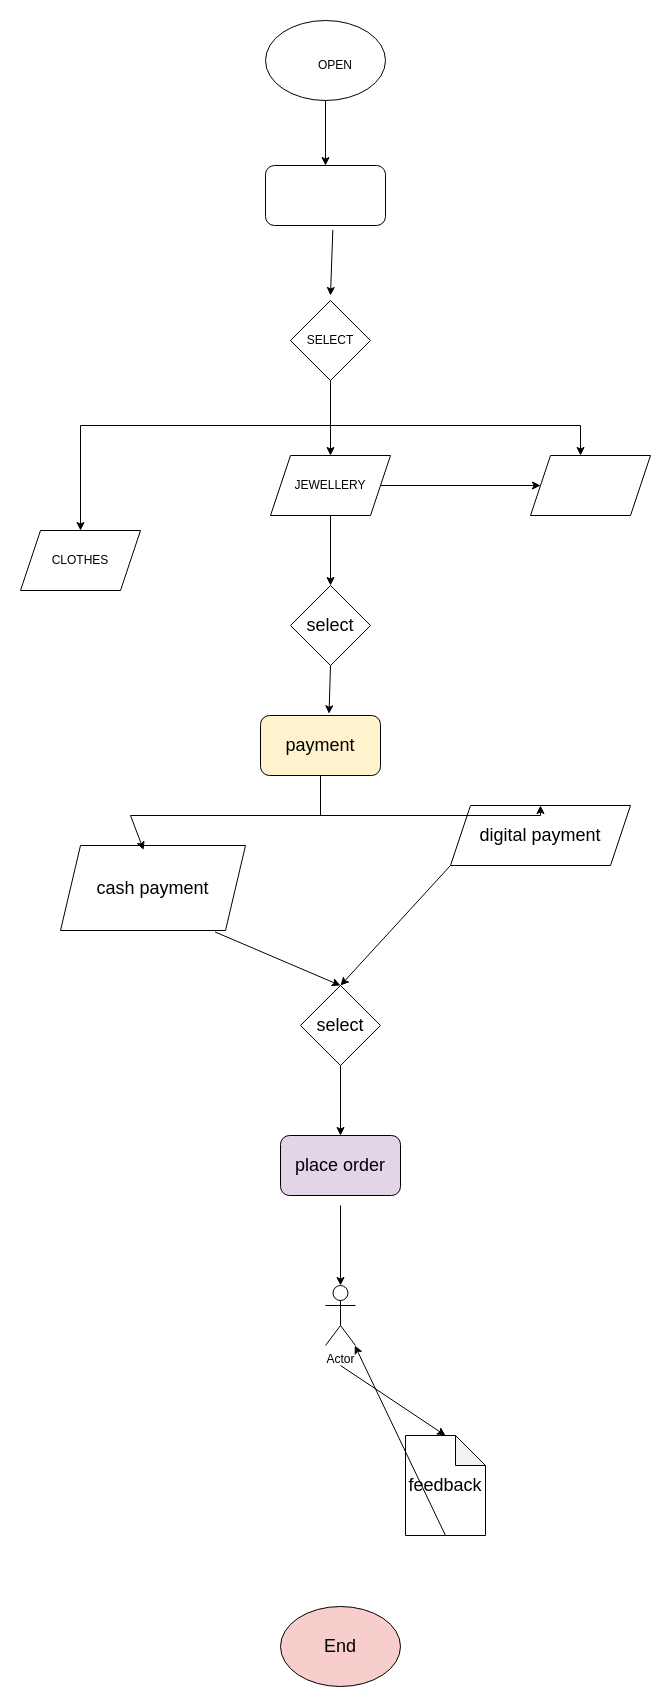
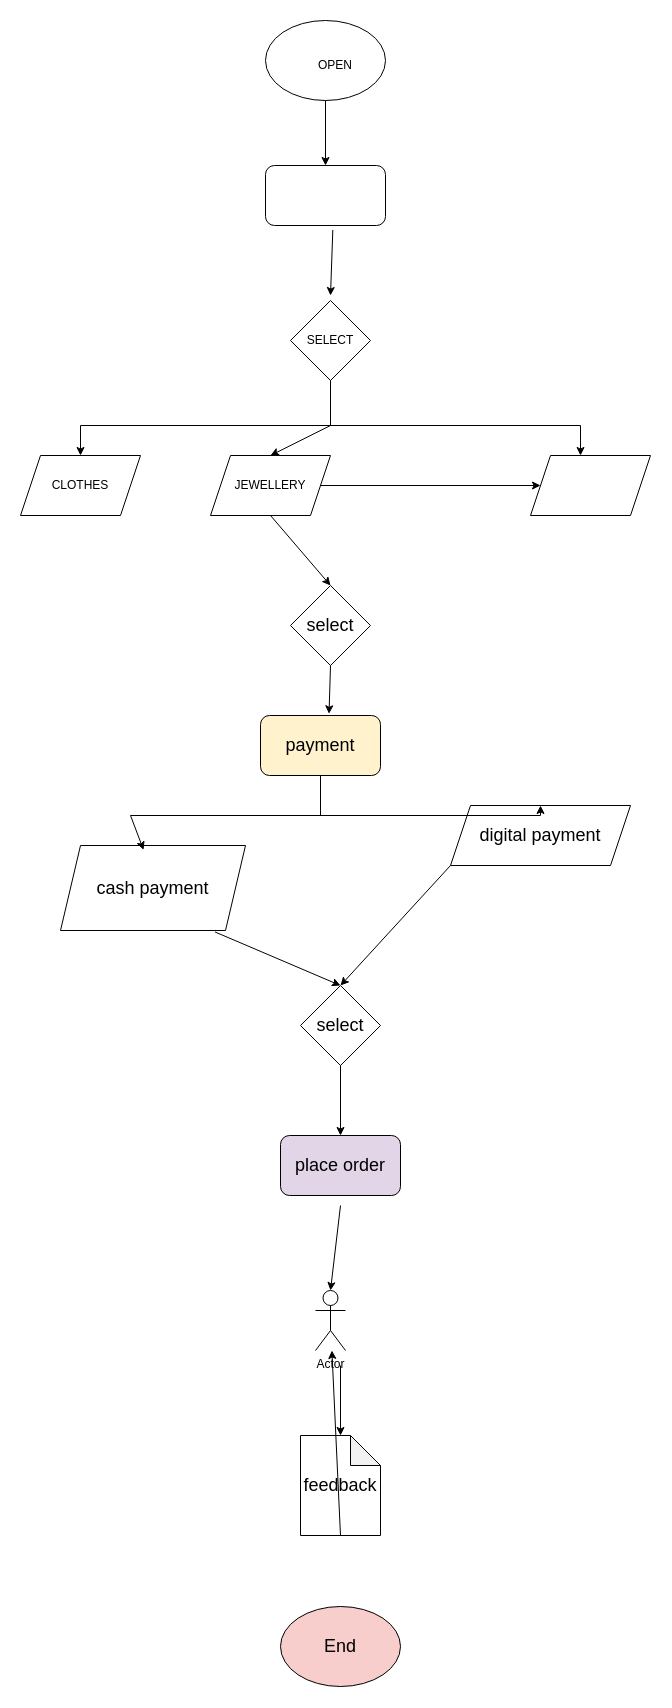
  <mxCell id="0" />
  <mxCell id="1" parent="0" />
  <mxCell id="2" style="edgeStyle=orthogonalEdgeStyle;rounded=0;orthogonalLoop=1;jettySize=auto;html=1;exitX=0.5;exitY=1;exitDx=0;exitDy=0;entryX=0.5;entryY=1;entryDx=0;entryDy=0;" edge="1" parent="1"><mxGeometry relative="1" as="geometry"><mxPoint x="330" y="295" as="targetPoint" /><mxPoint x="330" y="295" as="sourcePoint" /></mxGeometry></mxCell>
- <mxCell id="3" value="JEWELLERY" style="shape=parallelogram;perimeter=parallelogramPerimeter;whiteSpace=wrap;html=1;fixedSize=1;" vertex="1" parent="1"><mxGeometry x="270" y="455" width="120" height="60" as="geometry" /></mxCell>
- <mxCell id="4" value="CLOTHES" style="shape=parallelogram;perimeter=parallelogramPerimeter;whiteSpace=wrap;html=1;fixedSize=1;" vertex="1" parent="1"><mxGeometry x="20" y="530" width="120" height="60" as="geometry" /></mxCell>
+ <mxCell id="3" value="JEWELLERY" style="shape=parallelogram;perimeter=parallelogramPerimeter;whiteSpace=wrap;html=1;fixedSize=1;" vertex="1" parent="1"><mxGeometry x="210" y="455" width="120" height="60" as="geometry" /></mxCell>
+ <mxCell id="4" value="CLOTHES" style="shape=parallelogram;perimeter=parallelogramPerimeter;whiteSpace=wrap;html=1;fixedSize=1;" vertex="1" parent="1"><mxGeometry x="20" y="455" width="120" height="60" as="geometry" /></mxCell>
  <mxCell id="5" value="" style="shape=parallelogram;perimeter=parallelogramPerimeter;whiteSpace=wrap;html=1;fixedSize=1;" vertex="1" parent="1"><mxGeometry x="530" y="455" width="120" height="60" as="geometry" /></mxCell>
  <mxCell id="6" value="" style="ellipse;whiteSpace=wrap;html=1;" vertex="1" parent="1"><mxGeometry x="265" y="20" width="120" height="80" as="geometry" /></mxCell>
  <mxCell id="7" value="OPEN" style="text;html=1;align=center;verticalAlign=middle;whiteSpace=wrap;rounded=0;" vertex="1" parent="1"><mxGeometry x="305" y="50" width="60" height="30" as="geometry" /></mxCell>
  <mxCell id="8" value="" style="rounded=1;whiteSpace=wrap;html=1;" vertex="1" parent="1"><mxGeometry x="265" y="165" width="120" height="60" as="geometry" /></mxCell>
  <mxCell id="9" value="" style="rhombus;whiteSpace=wrap;html=1;" vertex="1" parent="1"><mxGeometry x="290" y="300" width="80" height="80" as="geometry" /></mxCell>
  <mxCell id="10" value="SELECT" style="text;html=1;align=center;verticalAlign=middle;whiteSpace=wrap;rounded=0;" vertex="1" parent="1"><mxGeometry x="300" y="325" width="60" height="30" as="geometry" /></mxCell>
  <mxCell id="11" value="" style="rhombus;whiteSpace=wrap;html=1;" vertex="1" parent="1"><mxGeometry x="290" y="585" width="80" height="80" as="geometry" /></mxCell>
  <mxCell id="12" value="&lt;font style=&quot;font-size: 18px;&quot;&gt;select&lt;/font&gt;" style="text;html=1;align=center;verticalAlign=middle;whiteSpace=wrap;rounded=0;" vertex="1" parent="1"><mxGeometry x="300" y="610" width="60" height="30" as="geometry" /></mxCell>
  <mxCell id="13" value="&lt;font style=&quot;font-size: 18px;&quot;&gt;payment&lt;/font&gt;" style="rounded=1;whiteSpace=wrap;html=1;fillColor=#fff2cc;" vertex="1" parent="1"><mxGeometry x="260" y="715" width="120" height="60" as="geometry" /></mxCell>
  <mxCell id="14" value="&lt;font style=&quot;font-size: 18px;&quot;&gt;cash payment&lt;/font&gt;" style="shape=parallelogram;perimeter=parallelogramPerimeter;whiteSpace=wrap;html=1;fixedSize=1;" vertex="1" parent="1"><mxGeometry x="60" y="845" width="185" height="85" as="geometry" /></mxCell>
  <mxCell id="15" value="&lt;font style=&quot;font-size: 18px;&quot;&gt;digital payment&lt;/font&gt;" style="shape=parallelogram;perimeter=parallelogramPerimeter;whiteSpace=wrap;html=1;fixedSize=1;" vertex="1" parent="1"><mxGeometry x="450" y="805" width="180" height="60" as="geometry" /></mxCell>
  <mxCell id="16" value="&lt;font style=&quot;font-size: 18px;&quot;&gt;select&lt;/font&gt;" style="rhombus;whiteSpace=wrap;html=1;" vertex="1" parent="1"><mxGeometry x="300" y="985" width="80" height="80" as="geometry" /></mxCell>
  <mxCell id="17" value="&lt;font style=&quot;font-size: 18px;&quot;&gt;place order&lt;/font&gt;" style="rounded=1;whiteSpace=wrap;html=1;fillColor=#e1d5e7;" vertex="1" parent="1"><mxGeometry x="280" y="1135" width="120" height="60" as="geometry" /></mxCell>
- <mxCell id="18" value="Actor" style="shape=umlActor;verticalLabelPosition=bottom;verticalAlign=top;html=1;outlineConnect=0;" vertex="1" parent="1"><mxGeometry x="325" y="1285" width="30" height="60" as="geometry" /></mxCell>
- <mxCell id="19" value="&lt;font style=&quot;font-size: 18px;&quot;&gt;feedback&lt;/font&gt;" style="shape=note;whiteSpace=wrap;html=1;backgroundOutline=1;darkOpacity=0.05;" vertex="1" parent="1"><mxGeometry x="405" y="1435" width="80" height="100" as="geometry" /></mxCell>
+ <mxCell id="18" value="Actor" style="shape=umlActor;verticalLabelPosition=bottom;verticalAlign=top;html=1;outlineConnect=0;" vertex="1" parent="1"><mxGeometry x="315" y="1290" width="30" height="60" as="geometry" /></mxCell>
+ <mxCell id="19" value="&lt;font style=&quot;font-size: 18px;&quot;&gt;feedback&lt;/font&gt;" style="shape=note;whiteSpace=wrap;html=1;backgroundOutline=1;darkOpacity=0.05;" vertex="1" parent="1"><mxGeometry x="300" y="1435" width="80" height="100" as="geometry" /></mxCell>
  <mxCell id="20" value="&lt;font style=&quot;font-size: 18px;&quot;&gt;End&lt;/font&gt;" style="ellipse;whiteSpace=wrap;html=1;fillColor=#f8cecc;" vertex="1" parent="1"><mxGeometry x="280" y="1606" width="120" height="80" as="geometry" /></mxCell>
  <mxCell id="21" value="" style="endArrow=classic;html=1;rounded=0;exitX=1;exitY=0.5;exitDx=0;exitDy=0;entryX=0;entryY=0.5;entryDx=0;entryDy=0;" edge="1" parent="1" source="3" target="5"><mxGeometry width="50" height="50" relative="1" as="geometry"><mxPoint x="190" y="525" as="sourcePoint" /><mxPoint x="240" y="475" as="targetPoint" /></mxGeometry></mxCell>
  <mxCell id="22" value="" style="endArrow=classic;html=1;rounded=0;exitX=0.5;exitY=1;exitDx=0;exitDy=0;" edge="1" parent="1" source="6" target="8"><mxGeometry width="50" height="50" relative="1" as="geometry"><mxPoint x="310" y="345" as="sourcePoint" /><mxPoint x="360" y="295" as="targetPoint" /></mxGeometry></mxCell>
  <mxCell id="23" value="" style="endArrow=classic;html=1;rounded=0;exitX=0.561;exitY=1.074;exitDx=0;exitDy=0;exitPerimeter=0;" edge="1" parent="1" source="8"><mxGeometry width="50" height="50" relative="1" as="geometry"><mxPoint x="310" y="345" as="sourcePoint" /><mxPoint x="330" y="295" as="targetPoint" /><Array as="points" /></mxGeometry></mxCell>
  <mxCell id="24" value="" style="endArrow=none;html=1;rounded=0;" edge="1" parent="1"><mxGeometry width="50" height="50" relative="1" as="geometry"><mxPoint x="80" y="425" as="sourcePoint" /><mxPoint x="580" y="425" as="targetPoint" /></mxGeometry></mxCell>
  <mxCell id="25" value="" style="endArrow=none;html=1;rounded=0;exitX=0.5;exitY=1;exitDx=0;exitDy=0;" edge="1" parent="1" source="9"><mxGeometry width="50" height="50" relative="1" as="geometry"><mxPoint x="350" y="525" as="sourcePoint" /><mxPoint x="330" y="425" as="targetPoint" /><Array as="points"><mxPoint x="330" y="425" /></Array></mxGeometry></mxCell>
  <mxCell id="26" value="" style="endArrow=classic;html=1;rounded=0;entryX=0.5;entryY=0;entryDx=0;entryDy=0;" edge="1" parent="1" target="4"><mxGeometry width="50" height="50" relative="1" as="geometry"><mxPoint x="80" y="425" as="sourcePoint" /><mxPoint x="400" y="495" as="targetPoint" /></mxGeometry></mxCell>
  <mxCell id="27" value="" style="endArrow=classic;html=1;rounded=0;entryX=0.417;entryY=0;entryDx=0;entryDy=0;entryPerimeter=0;" edge="1" parent="1" target="5"><mxGeometry width="50" height="50" relative="1" as="geometry"><mxPoint x="580" y="425" as="sourcePoint" /><mxPoint x="400" y="495" as="targetPoint" /></mxGeometry></mxCell>
  <mxCell id="28" value="" style="endArrow=classic;html=1;rounded=0;entryX=0.5;entryY=0;entryDx=0;entryDy=0;" edge="1" parent="1" target="3"><mxGeometry width="50" height="50" relative="1" as="geometry"><mxPoint x="330" y="425" as="sourcePoint" /><mxPoint x="310" y="615" as="targetPoint" /></mxGeometry></mxCell>
  <mxCell id="29" value="" style="endArrow=classic;html=1;rounded=0;exitX=0.5;exitY=1;exitDx=0;exitDy=0;entryX=0.5;entryY=0;entryDx=0;entryDy=0;" edge="1" parent="1" source="3" target="11"><mxGeometry width="50" height="50" relative="1" as="geometry"><mxPoint x="260" y="745" as="sourcePoint" /><mxPoint x="310" y="695" as="targetPoint" /></mxGeometry></mxCell>
  <mxCell id="30" value="" style="endArrow=classic;html=1;rounded=0;exitX=0.5;exitY=1;exitDx=0;exitDy=0;entryX=0.571;entryY=-0.029;entryDx=0;entryDy=0;entryPerimeter=0;" edge="1" parent="1" source="11" target="13"><mxGeometry width="50" height="50" relative="1" as="geometry"><mxPoint x="260" y="815" as="sourcePoint" /><mxPoint x="310" y="765" as="targetPoint" /></mxGeometry></mxCell>
  <mxCell id="31" value="" style="endArrow=none;html=1;rounded=0;" edge="1" parent="1"><mxGeometry width="50" height="50" relative="1" as="geometry"><mxPoint x="130" y="815" as="sourcePoint" /><mxPoint x="540" y="815" as="targetPoint" /></mxGeometry></mxCell>
  <mxCell id="32" value="" style="endArrow=classic;html=1;rounded=0;entryX=0.449;entryY=0.052;entryDx=0;entryDy=0;entryPerimeter=0;" edge="1" parent="1" target="14"><mxGeometry width="50" height="50" relative="1" as="geometry"><mxPoint x="130" y="815" as="sourcePoint" /><mxPoint x="310" y="785" as="targetPoint" /></mxGeometry></mxCell>
  <mxCell id="33" value="" style="endArrow=classic;html=1;rounded=0;entryX=0.5;entryY=0;entryDx=0;entryDy=0;" edge="1" parent="1" target="15"><mxGeometry width="50" height="50" relative="1" as="geometry"><mxPoint x="540" y="815" as="sourcePoint" /><mxPoint x="310" y="785" as="targetPoint" /></mxGeometry></mxCell>
  <mxCell id="34" value="" style="endArrow=none;html=1;rounded=0;" edge="1" parent="1"><mxGeometry width="50" height="50" relative="1" as="geometry"><mxPoint x="320" y="815" as="sourcePoint" /><mxPoint x="320" y="775" as="targetPoint" /></mxGeometry></mxCell>
  <mxCell id="35" value="" style="endArrow=classic;html=1;rounded=0;exitX=0.5;exitY=1;exitDx=0;exitDy=0;entryX=0.5;entryY=0;entryDx=0;entryDy=0;" edge="1" parent="1" source="16" target="17"><mxGeometry width="50" height="50" relative="1" as="geometry"><mxPoint x="260" y="1115" as="sourcePoint" /><mxPoint x="340" y="1125" as="targetPoint" /></mxGeometry></mxCell>
  <mxCell id="36" value="" style="endArrow=classic;html=1;rounded=0;entryX=0.5;entryY=0;entryDx=0;entryDy=0;entryPerimeter=0;" edge="1" parent="1" target="18"><mxGeometry width="50" height="50" relative="1" as="geometry"><mxPoint x="340" y="1205" as="sourcePoint" /><mxPoint x="310" y="1205" as="targetPoint" /></mxGeometry></mxCell>
  <mxCell id="37" value="" style="endArrow=classic;html=1;rounded=0;entryX=0.5;entryY=0;entryDx=0;entryDy=0;entryPerimeter=0;" edge="1" parent="1" target="19"><mxGeometry width="50" height="50" relative="1" as="geometry"><mxPoint x="340" y="1365" as="sourcePoint" /><mxPoint x="310" y="1385" as="targetPoint" /></mxGeometry></mxCell>
  <mxCell id="38" value="" style="endArrow=classic;html=1;rounded=0;exitX=0.5;exitY=1;exitDx=0;exitDy=0;exitPerimeter=0;" edge="1" parent="1" source="19" target="18"><mxGeometry width="50" height="50" relative="1" as="geometry"><mxPoint x="260" y="1685" as="sourcePoint" /><mxPoint x="310" y="1635" as="targetPoint" /></mxGeometry></mxCell>
  <mxCell id="39" value="" style="endArrow=classic;html=1;rounded=0;exitX=0.835;exitY=1.017;exitDx=0;exitDy=0;exitPerimeter=0;entryX=0.5;entryY=0;entryDx=0;entryDy=0;" edge="1" parent="1" source="14" target="16"><mxGeometry width="50" height="50" relative="1" as="geometry"><mxPoint x="260" y="1065" as="sourcePoint" /><mxPoint x="310" y="1015" as="targetPoint" /></mxGeometry></mxCell>
  <mxCell id="40" value="" style="endArrow=classic;html=1;rounded=0;exitX=0;exitY=1;exitDx=0;exitDy=0;entryX=0.5;entryY=0;entryDx=0;entryDy=0;" edge="1" parent="1" source="15" target="16"><mxGeometry width="50" height="50" relative="1" as="geometry"><mxPoint x="290" y="1075" as="sourcePoint" /><mxPoint x="340" y="1025" as="targetPoint" /></mxGeometry></mxCell>
